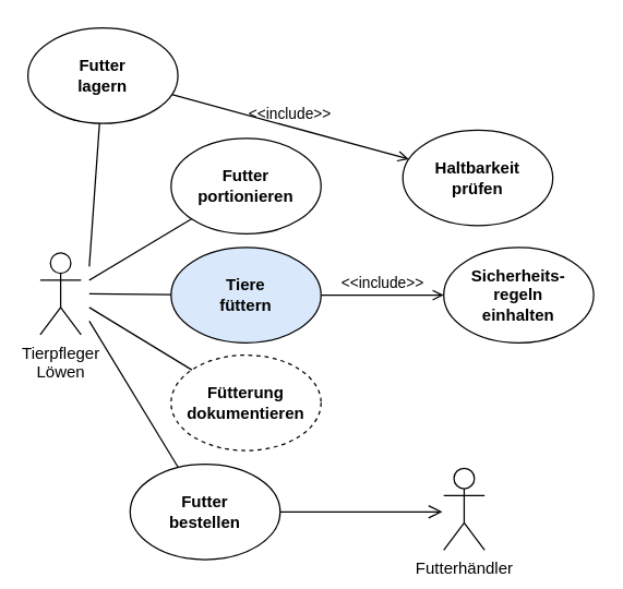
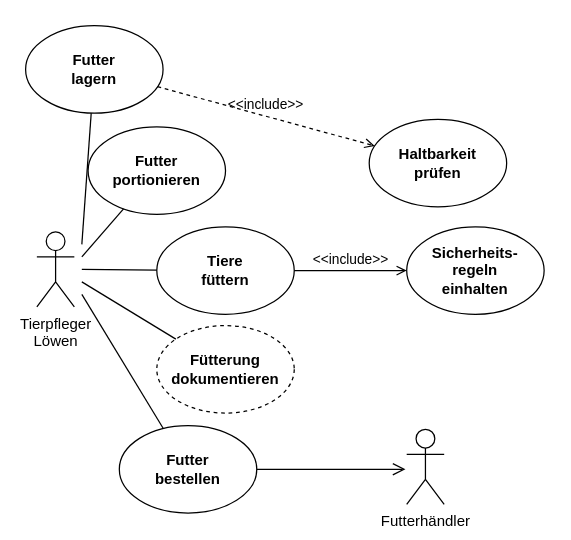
  <mxCell id="0" />
  <mxCell id="1" parent="0" />
  <mxCell id="2" value="&lt;div&gt;Futter &lt;br&gt;lagern&lt;/div&gt;" style="ellipse;whiteSpace=wrap;html=1;fontStyle=1" parent="1" vertex="1"><mxGeometry x="20" y="20" width="110" height="70" as="geometry" /></mxCell>
  <mxCell id="3" value="Futter&lt;br&gt;bestellen" style="ellipse;whiteSpace=wrap;html=1;fontStyle=1" parent="1" vertex="1"><mxGeometry x="95" y="340" width="110" height="70" as="geometry" /></mxCell>
  <mxCell id="4" value="&lt;div&gt;Fütterung dokumentieren&lt;br&gt;&lt;/div&gt;" style="ellipse;whiteSpace=wrap;html=1;fontStyle=1;dashed=1;" parent="1" vertex="1"><mxGeometry x="125" y="260" width="110" height="70" as="geometry" /></mxCell>
- <mxCell id="5" value="&lt;div&gt;Futter&lt;/div&gt;&lt;div&gt;portionieren&lt;br&gt;&lt;/div&gt;" style="ellipse;whiteSpace=wrap;html=1;fontStyle=1" parent="1" vertex="1"><mxGeometry x="125" y="101" width="110" height="70" as="geometry" /></mxCell>
- <mxCell id="6" value="Tiere &lt;br&gt;füttern" style="ellipse;whiteSpace=wrap;html=1;fontStyle=1;fillColor=#dae8fc;" parent="1" vertex="1"><mxGeometry x="125" y="181" width="110" height="70" as="geometry" /></mxCell>
+ <mxCell id="5" value="&lt;div&gt;Futter&lt;/div&gt;&lt;div&gt;portionieren&lt;br&gt;&lt;/div&gt;" style="ellipse;whiteSpace=wrap;html=1;fontStyle=1" parent="1" vertex="1"><mxGeometry x="70" y="101" width="110" height="70" as="geometry" /></mxCell>
+ <mxCell id="6" value="Tiere &lt;br&gt;füttern" style="ellipse;whiteSpace=wrap;html=1;fontStyle=1" parent="1" vertex="1"><mxGeometry x="125" y="181" width="110" height="70" as="geometry" /></mxCell>
  <mxCell id="7" value="Tierpfleger &lt;br&gt;&lt;div&gt;Löwen&lt;/div&gt;" style="shape=umlActor;verticalLabelPosition=bottom;verticalAlign=top;html=1;outlineConnect=0;" parent="1" vertex="1"><mxGeometry x="29" y="185" width="30" height="60" as="geometry" /></mxCell>
  <mxCell id="8" value="Futterhändler" style="shape=umlActor;verticalLabelPosition=bottom;verticalAlign=top;html=1;outlineConnect=0;" parent="1" vertex="1"><mxGeometry x="325" y="343" width="30" height="60" as="geometry" /></mxCell>
  <mxCell id="9" value="" style="endArrow=none;html=1;rounded=0;" parent="1" target="2" edge="1"><mxGeometry width="50" height="50" relative="1" as="geometry"><mxPoint x="65" y="195" as="sourcePoint" /><mxPoint x="445" y="295" as="targetPoint" /></mxGeometry></mxCell>
  <mxCell id="10" value="" style="endArrow=none;html=1;rounded=0;" parent="1" target="6" edge="1"><mxGeometry width="50" height="50" relative="1" as="geometry"><mxPoint x="65" y="215" as="sourcePoint" /><mxPoint x="445" y="145" as="targetPoint" /></mxGeometry></mxCell>
  <mxCell id="11" value="" style="endArrow=none;html=1;rounded=0;" parent="1" target="5" edge="1"><mxGeometry width="50" height="50" relative="1" as="geometry"><mxPoint x="65" y="205" as="sourcePoint" /><mxPoint x="445" y="145" as="targetPoint" /></mxGeometry></mxCell>
  <mxCell id="12" value="" style="endArrow=none;html=1;rounded=0;" parent="1" target="3" edge="1"><mxGeometry width="50" height="50" relative="1" as="geometry"><mxPoint x="65" y="235" as="sourcePoint" /><mxPoint x="445" y="145" as="targetPoint" /></mxGeometry></mxCell>
  <mxCell id="13" value="" style="endArrow=none;html=1;rounded=0;" parent="1" target="4" edge="1"><mxGeometry width="50" height="50" relative="1" as="geometry"><mxPoint x="65" y="225" as="sourcePoint" /><mxPoint x="445" y="145" as="targetPoint" /></mxGeometry></mxCell>
  <mxCell id="14" value="Haltbarkeit&lt;br&gt;prüfen" style="ellipse;whiteSpace=wrap;html=1;fontStyle=1" parent="1" vertex="1"><mxGeometry x="295" y="95" width="110" height="70" as="geometry" /></mxCell>
  <mxCell id="15" value="Sicherheits-&lt;br&gt;regeln&lt;br&gt;einhalten" style="ellipse;whiteSpace=wrap;html=1;fontStyle=1" parent="1" vertex="1"><mxGeometry x="325" y="181" width="110" height="70" as="geometry" /></mxCell>
- <mxCell id="16" value="&amp;lt;&amp;lt;include&amp;gt;&amp;gt;" style="html=1;verticalAlign=bottom;labelBackgroundColor=none;endArrow=open;endFill=0;dashed=0;rounded=0;" parent="1" source="2" target="14" edge="1"><mxGeometry width="160" relative="1" as="geometry"><mxPoint x="225" y="311" as="sourcePoint" /><mxPoint x="385" y="311" as="targetPoint" /></mxGeometry></mxCell>
+ <mxCell id="16" value="&amp;lt;&amp;lt;include&amp;gt;&amp;gt;" style="html=1;verticalAlign=bottom;labelBackgroundColor=none;endArrow=open;endFill=0;dashed=1;rounded=0;" parent="1" source="2" target="14" edge="1"><mxGeometry width="160" relative="1" as="geometry"><mxPoint x="225" y="311" as="sourcePoint" /><mxPoint x="385" y="311" as="targetPoint" /></mxGeometry></mxCell>
  <mxCell id="17" value="&amp;lt;&amp;lt;include&amp;gt;&amp;gt;" style="html=1;verticalAlign=bottom;labelBackgroundColor=none;endArrow=open;endFill=0;dashed=0;rounded=0;" parent="1" source="6" target="15" edge="1"><mxGeometry width="160" relative="1" as="geometry"><mxPoint x="225" y="311" as="sourcePoint" /><mxPoint x="385" y="311" as="targetPoint" /></mxGeometry></mxCell>
  <mxCell id="18" value="" style="endArrow=open;startArrow=none;endFill=0;startFill=0;endSize=8;html=1;verticalAlign=bottom;labelBackgroundColor=none;strokeWidth=1;rounded=0;" edge="1" parent="1" source="3"><mxGeometry width="160" relative="1" as="geometry"><mxPoint x="205" y="493" as="sourcePoint" /><mxPoint x="324" y="375" as="targetPoint" /></mxGeometry></mxCell>
